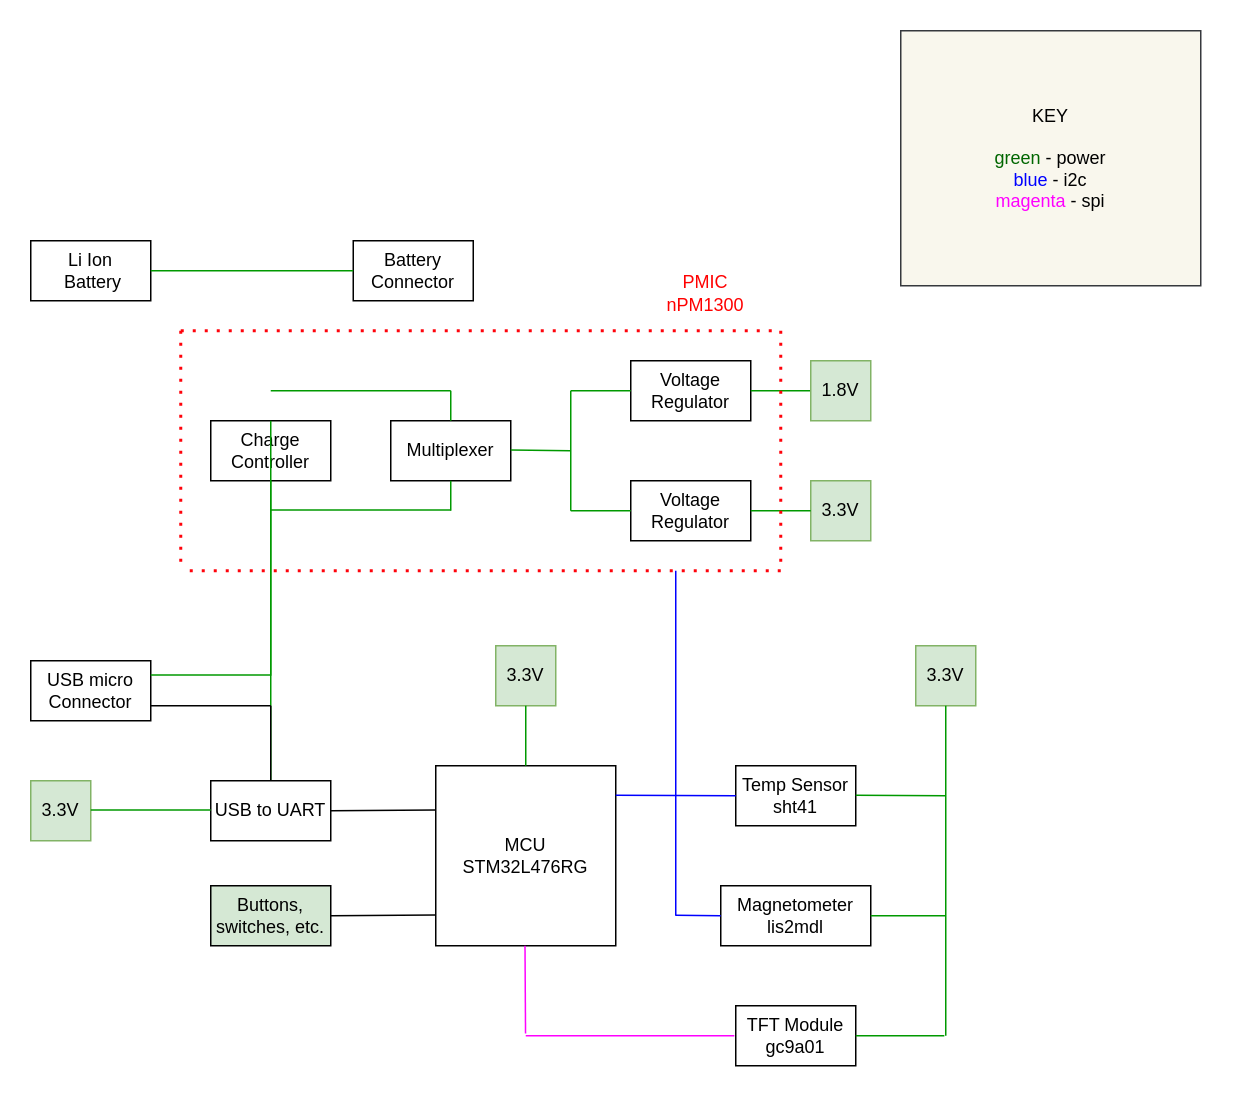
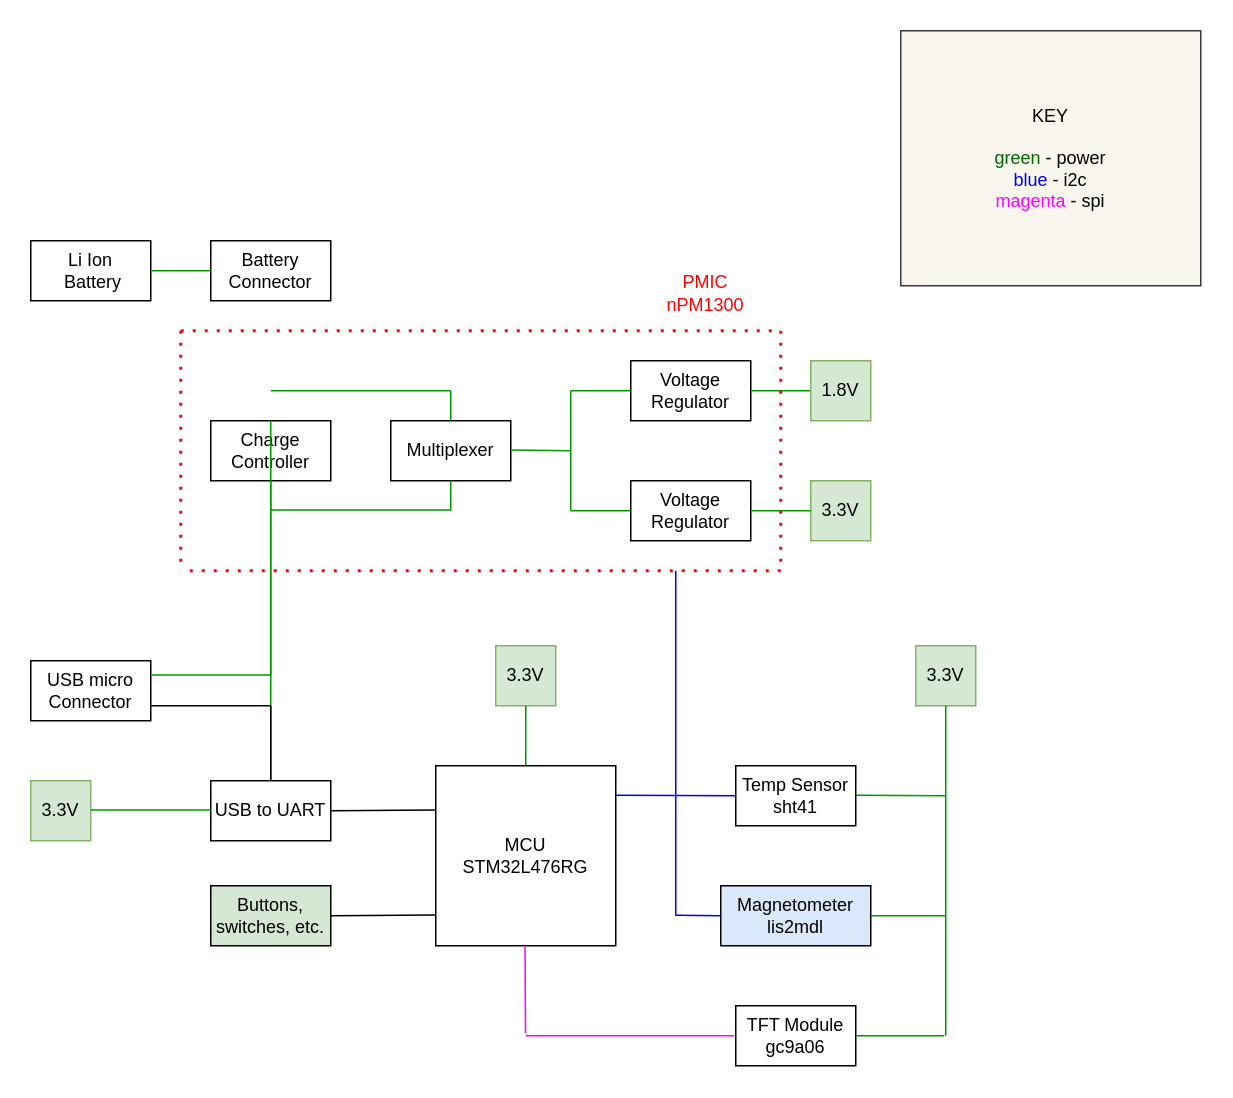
  <mxCell id="0" />
  <mxCell id="1" parent="0" />
  <mxCell id="2" value="&lt;div&gt;MCU&lt;br&gt;&lt;/div&gt;&lt;div&gt;STM32L476RG&lt;/div&gt;" style="rounded=0;whiteSpace=wrap;html=1;" parent="1" vertex="1"><mxGeometry x="290" y="510" width="120" height="120" as="geometry" /></mxCell>
  <mxCell id="3" value="&lt;div&gt;Li Ion&lt;/div&gt;&lt;div&gt;&amp;nbsp;Battery&lt;/div&gt;" style="rounded=0;whiteSpace=wrap;html=1;" parent="1" vertex="1"><mxGeometry x="20" y="160" width="80" height="40" as="geometry" /></mxCell>
- <mxCell id="4" value="&lt;div&gt;Battery &lt;br&gt;&lt;/div&gt;&lt;div&gt;Connector&lt;/div&gt;" style="rounded=0;whiteSpace=wrap;html=1;" parent="1" vertex="1"><mxGeometry x="235" y="160" width="80" height="40" as="geometry" /></mxCell>
+ <mxCell id="4" value="&lt;div&gt;Battery &lt;br&gt;&lt;/div&gt;&lt;div&gt;Connector&lt;/div&gt;" style="rounded=0;whiteSpace=wrap;html=1;" parent="1" vertex="1"><mxGeometry x="140" y="160" width="80" height="40" as="geometry" /></mxCell>
  <mxCell id="5" value="USB micro Connector" style="rounded=0;whiteSpace=wrap;html=1;" parent="1" vertex="1"><mxGeometry x="20" y="440" width="80" height="40" as="geometry" /></mxCell>
- <mxCell id="6" value="&lt;div&gt;TFT Module&lt;/div&gt;&lt;div&gt;gc9a01&lt;br&gt;&lt;/div&gt;" style="rounded=0;whiteSpace=wrap;html=1;" parent="1" vertex="1"><mxGeometry x="490" y="670" width="80" height="40" as="geometry" /></mxCell>
+ <mxCell id="6" value="&lt;div&gt;TFT Module&lt;/div&gt;&lt;div&gt;gc9a06&lt;br&gt;&lt;/div&gt;" style="rounded=0;whiteSpace=wrap;html=1;" parent="1" vertex="1"><mxGeometry x="490" y="670" width="80" height="40" as="geometry" /></mxCell>
  <mxCell id="7" value="&lt;div&gt;Temp Sensor&lt;/div&gt;&lt;div&gt;sht41&lt;br&gt;&lt;/div&gt;" style="rounded=0;whiteSpace=wrap;html=1;" parent="1" vertex="1"><mxGeometry x="490" y="510" width="80" height="40" as="geometry" /></mxCell>
  <mxCell id="8" value="" style="endArrow=none;html=1;rounded=0;entryX=0;entryY=0.5;entryDx=0;entryDy=0;exitX=1;exitY=0.5;exitDx=0;exitDy=0;strokeColor=#009900;" parent="1" source="3" target="4" edge="1"><mxGeometry width="50" height="50" relative="1" as="geometry"><mxPoint x="180" y="260" as="sourcePoint" /><mxPoint x="230" y="210" as="targetPoint" /></mxGeometry></mxCell>
  <mxCell id="9" value="&lt;div&gt;Voltage Regulator&lt;/div&gt;" style="rounded=0;whiteSpace=wrap;html=1;" parent="1" vertex="1"><mxGeometry x="420" y="320" width="80" height="40" as="geometry" /></mxCell>
  <mxCell id="10" value="Multiplexer" style="rounded=0;whiteSpace=wrap;html=1;" parent="1" vertex="1"><mxGeometry x="260" y="280" width="80" height="40" as="geometry" /></mxCell>
  <mxCell id="11" value="3.3V" style="rounded=0;whiteSpace=wrap;html=1;fillColor=#d5e8d4;strokeColor=#82b366;" parent="1" vertex="1"><mxGeometry x="540" y="320" width="40" height="40" as="geometry" /></mxCell>
  <mxCell id="12" value="" style="endArrow=none;html=1;rounded=0;exitX=1;exitY=0.5;exitDx=0;exitDy=0;entryX=0;entryY=0.5;entryDx=0;entryDy=0;strokeColor=#009900;" parent="1" source="9" target="11" edge="1"><mxGeometry width="50" height="50" relative="1" as="geometry"><mxPoint x="640" y="400" as="sourcePoint" /><mxPoint x="690" y="350" as="targetPoint" /></mxGeometry></mxCell>
  <mxCell id="13" value="" style="endArrow=none;html=1;rounded=0;strokeColor=#FF00FF;" parent="1" edge="1"><mxGeometry width="50" height="50" relative="1" as="geometry"><mxPoint x="350" y="690" as="sourcePoint" /><mxPoint x="489.04" y="690" as="targetPoint" /></mxGeometry></mxCell>
  <mxCell id="14" value="&lt;div&gt;3.3V&lt;/div&gt;" style="rounded=0;whiteSpace=wrap;html=1;fillColor=#d5e8d4;strokeColor=#82b366;" parent="1" vertex="1"><mxGeometry x="330" y="430" width="40" height="40" as="geometry" /></mxCell>
  <mxCell id="15" value="" style="endArrow=none;html=1;rounded=0;entryX=0.5;entryY=1;entryDx=0;entryDy=0;strokeColor=#009900;" parent="1" target="14" edge="1"><mxGeometry width="50" height="50" relative="1" as="geometry"><mxPoint x="350" y="510" as="sourcePoint" /><mxPoint x="270" y="500" as="targetPoint" /></mxGeometry></mxCell>
  <mxCell id="16" value="&lt;div&gt;Voltage Regulator&lt;/div&gt;" style="rounded=0;whiteSpace=wrap;html=1;" parent="1" vertex="1"><mxGeometry x="420" y="240" width="80" height="40" as="geometry" /></mxCell>
  <mxCell id="17" value="" style="endArrow=none;html=1;rounded=0;exitX=1;exitY=0.5;exitDx=0;exitDy=0;entryX=0;entryY=0.5;entryDx=0;entryDy=0;strokeColor=#009900;" parent="1" source="16" edge="1"><mxGeometry width="50" height="50" relative="1" as="geometry"><mxPoint x="640" y="320" as="sourcePoint" /><mxPoint x="540" y="260" as="targetPoint" /></mxGeometry></mxCell>
  <mxCell id="18" value="" style="endArrow=none;html=1;rounded=0;strokeColor=#009900;" parent="1" edge="1"><mxGeometry width="50" height="50" relative="1" as="geometry"><mxPoint x="380" y="340" as="sourcePoint" /><mxPoint x="380" y="260" as="targetPoint" /></mxGeometry></mxCell>
  <mxCell id="19" value="" style="endArrow=none;html=1;rounded=0;entryX=0;entryY=0.5;entryDx=0;entryDy=0;strokeColor=#009900;" parent="1" target="16" edge="1"><mxGeometry width="50" height="50" relative="1" as="geometry"><mxPoint x="380" y="260" as="sourcePoint" /><mxPoint x="430" y="190" as="targetPoint" /></mxGeometry></mxCell>
  <mxCell id="20" value="Charge Controller" style="rounded=0;whiteSpace=wrap;html=1;" parent="1" vertex="1"><mxGeometry x="140" y="280" width="80" height="40" as="geometry" /></mxCell>
  <mxCell id="21" value="" style="endArrow=none;html=1;rounded=0;exitX=0.5;exitY=0;exitDx=0;exitDy=0;strokeColor=#009900;" parent="1" source="20" target="48" edge="1"><mxGeometry width="50" height="50" relative="1" as="geometry"><mxPoint x="80" y="350" as="sourcePoint" /><mxPoint x="130" y="300" as="targetPoint" /></mxGeometry></mxCell>
  <mxCell id="22" value="" style="endArrow=none;html=1;rounded=0;entryX=0.5;entryY=1;entryDx=0;entryDy=0;strokeColor=#009900;" parent="1" target="20" edge="1"><mxGeometry width="50" height="50" relative="1" as="geometry"><mxPoint x="180" y="450" as="sourcePoint" /><mxPoint x="250" y="420" as="targetPoint" /></mxGeometry></mxCell>
  <mxCell id="23" value="" style="endArrow=none;html=1;rounded=0;entryX=0;entryY=0.5;entryDx=0;entryDy=0;strokeColor=#009900;" parent="1" target="9" edge="1"><mxGeometry width="50" height="50" relative="1" as="geometry"><mxPoint x="380" y="340" as="sourcePoint" /><mxPoint x="370" y="380" as="targetPoint" /></mxGeometry></mxCell>
  <mxCell id="24" value="" style="endArrow=none;html=1;rounded=0;strokeColor=#009900;" parent="1" edge="1"><mxGeometry width="50" height="50" relative="1" as="geometry"><mxPoint x="180" y="260" as="sourcePoint" /><mxPoint x="300" y="260" as="targetPoint" /></mxGeometry></mxCell>
  <mxCell id="25" value="" style="endArrow=none;html=1;rounded=0;exitX=0.5;exitY=0;exitDx=0;exitDy=0;strokeColor=#009900;" parent="1" source="10" edge="1"><mxGeometry width="50" height="50" relative="1" as="geometry"><mxPoint x="300" y="300" as="sourcePoint" /><mxPoint x="300" y="260" as="targetPoint" /></mxGeometry></mxCell>
  <mxCell id="26" value="" style="endArrow=none;html=1;rounded=0;entryX=0.5;entryY=1;entryDx=0;entryDy=0;strokeColor=#009900;" parent="1" target="10" edge="1"><mxGeometry width="50" height="50" relative="1" as="geometry"><mxPoint x="300" y="340" as="sourcePoint" /><mxPoint x="280" y="450" as="targetPoint" /></mxGeometry></mxCell>
  <mxCell id="27" value="" style="endArrow=none;dashed=1;html=1;dashPattern=1 3;strokeWidth=2;rounded=0;strokeColor=#FF030B;" parent="1" edge="1"><mxGeometry width="50" height="50" relative="1" as="geometry"><mxPoint x="120" y="220" as="sourcePoint" /><mxPoint x="520" y="220" as="targetPoint" /></mxGeometry></mxCell>
  <mxCell id="28" value="" style="endArrow=none;dashed=1;html=1;dashPattern=1 3;strokeWidth=2;rounded=0;strokeColor=#FF030B;" parent="1" edge="1"><mxGeometry width="50" height="50" relative="1" as="geometry"><mxPoint x="520" y="380" as="sourcePoint" /><mxPoint x="120" y="380" as="targetPoint" /></mxGeometry></mxCell>
  <mxCell id="29" value="" style="endArrow=none;dashed=1;html=1;dashPattern=1 3;strokeWidth=2;rounded=0;strokeColor=#FF030B;" parent="1" edge="1"><mxGeometry width="50" height="50" relative="1" as="geometry"><mxPoint x="520" y="220" as="sourcePoint" /><mxPoint x="520" y="380" as="targetPoint" /></mxGeometry></mxCell>
  <mxCell id="30" value="" style="endArrow=none;dashed=1;html=1;dashPattern=1 3;strokeWidth=2;rounded=0;strokeColor=#FF030B;" parent="1" edge="1"><mxGeometry width="50" height="50" relative="1" as="geometry"><mxPoint x="120" y="220" as="sourcePoint" /><mxPoint x="120" y="380" as="targetPoint" /></mxGeometry></mxCell>
- <mxCell id="31" value="&lt;div&gt;Magnetometer&lt;/div&gt;&lt;div&gt;lis2mdl&lt;br&gt;&lt;/div&gt;" style="rounded=0;whiteSpace=wrap;html=1;" vertex="1" parent="1"><mxGeometry x="480" y="590" width="100" height="40" as="geometry" /></mxCell>
+ <mxCell id="31" value="&lt;div&gt;Magnetometer&lt;/div&gt;&lt;div&gt;lis2mdl&lt;br&gt;&lt;/div&gt;" style="rounded=0;whiteSpace=wrap;html=1;fillColor=#dae8fc;" vertex="1" parent="1"><mxGeometry x="480" y="590" width="100" height="40" as="geometry" /></mxCell>
  <mxCell id="32" value="&lt;div&gt;3.3V&lt;/div&gt;" style="rounded=0;whiteSpace=wrap;html=1;fillColor=#d5e8d4;strokeColor=#82b366;" vertex="1" parent="1"><mxGeometry x="610" y="430" width="40" height="40" as="geometry" /></mxCell>
  <mxCell id="33" value="" style="endArrow=none;html=1;rounded=0;strokeColor=#009900;exitX=1;exitY=0.5;exitDx=0;exitDy=0;" edge="1" parent="1" source="6"><mxGeometry width="50" height="50" relative="1" as="geometry"><mxPoint x="579.04" y="650" as="sourcePoint" /><mxPoint x="629.04" y="690" as="targetPoint" /></mxGeometry></mxCell>
  <mxCell id="34" value="" style="endArrow=none;html=1;rounded=0;strokeColor=#009900;exitX=1;exitY=0.5;exitDx=0;exitDy=0;" edge="1" parent="1"><mxGeometry width="50" height="50" relative="1" as="geometry"><mxPoint x="570" y="529.66" as="sourcePoint" /><mxPoint x="630" y="530" as="targetPoint" /></mxGeometry></mxCell>
  <mxCell id="35" value="" style="endArrow=none;html=1;rounded=0;strokeColor=#009900;exitX=1;exitY=0.5;exitDx=0;exitDy=0;" edge="1" parent="1" source="31"><mxGeometry width="50" height="50" relative="1" as="geometry"><mxPoint x="570" y="609.66" as="sourcePoint" /><mxPoint x="630" y="610" as="targetPoint" /></mxGeometry></mxCell>
  <mxCell id="36" value="" style="endArrow=none;html=1;rounded=0;entryX=0.5;entryY=1;entryDx=0;entryDy=0;strokeColor=#009900;" edge="1" parent="1" target="32"><mxGeometry width="50" height="50" relative="1" as="geometry"><mxPoint x="630" y="690" as="sourcePoint" /><mxPoint x="630" y="390" as="targetPoint" /></mxGeometry></mxCell>
  <mxCell id="37" value="" style="endArrow=none;html=1;rounded=0;strokeColor=#0000FF;exitX=1;exitY=0.5;exitDx=0;exitDy=0;entryX=0;entryY=0.5;entryDx=0;entryDy=0;" edge="1" parent="1" target="7"><mxGeometry width="50" height="50" relative="1" as="geometry"><mxPoint x="410" y="529.66" as="sourcePoint" /><mxPoint x="470" y="529.66" as="targetPoint" /></mxGeometry></mxCell>
  <mxCell id="38" value="" style="endArrow=none;html=1;rounded=0;strokeColor=#0000FF;" edge="1" parent="1"><mxGeometry width="50" height="50" relative="1" as="geometry"><mxPoint x="450" y="530" as="sourcePoint" /><mxPoint x="450" y="610" as="targetPoint" /></mxGeometry></mxCell>
  <mxCell id="39" value="" style="endArrow=none;html=1;rounded=0;strokeColor=#0000FF;exitX=1;exitY=0.5;exitDx=0;exitDy=0;" edge="1" parent="1"><mxGeometry width="50" height="50" relative="1" as="geometry"><mxPoint x="450" y="609.66" as="sourcePoint" /><mxPoint x="480" y="610" as="targetPoint" /></mxGeometry></mxCell>
  <mxCell id="40" value="" style="endArrow=none;html=1;rounded=0;strokeColor=#FF00FF;exitX=0.672;exitY=1.013;exitDx=0;exitDy=0;exitPerimeter=0;" edge="1" parent="1"><mxGeometry width="50" height="50" relative="1" as="geometry"><mxPoint x="349.5" y="630" as="sourcePoint" /><mxPoint x="349.86" y="688.44" as="targetPoint" /></mxGeometry></mxCell>
  <mxCell id="41" value="&lt;div&gt;KEY&lt;/div&gt;&lt;div&gt;&lt;br&gt;&lt;/div&gt;&lt;div&gt;&lt;span style=&quot;color: rgb(0, 102, 0);&quot;&gt;green &lt;/span&gt;- power&lt;/div&gt;&lt;div&gt;&lt;span style=&quot;color: rgb(0, 0, 255);&quot;&gt;blue &lt;/span&gt;- i2c&lt;/div&gt;&lt;div&gt;&lt;span style=&quot;color: rgb(255, 0, 255);&quot;&gt;magenta&lt;/span&gt; - spi&lt;/div&gt;" style="rounded=0;whiteSpace=wrap;html=1;fillColor=#f9f7ed;strokeColor=#36393d;" vertex="1" parent="1"><mxGeometry x="600" y="20" width="200" height="170" as="geometry" /></mxCell>
  <mxCell id="42" value="&lt;div&gt;PMIC&lt;br&gt;&lt;/div&gt;&lt;div&gt;nPM1300&lt;/div&gt;" style="text;html=1;align=center;verticalAlign=middle;whiteSpace=wrap;rounded=0;fontColor=#FF0000;" vertex="1" parent="1"><mxGeometry x="440" y="180" width="60" height="30" as="geometry" /></mxCell>
  <mxCell id="43" value="1.8V" style="rounded=0;whiteSpace=wrap;html=1;fillColor=#d5e8d4;strokeColor=#82b366;" vertex="1" parent="1"><mxGeometry x="540" y="240" width="40" height="40" as="geometry" /></mxCell>
  <mxCell id="44" value="" style="endArrow=none;html=1;rounded=0;strokeColor=#0000FF;" edge="1" parent="1"><mxGeometry width="50" height="50" relative="1" as="geometry"><mxPoint x="450" y="380" as="sourcePoint" /><mxPoint x="450" y="530" as="targetPoint" /></mxGeometry></mxCell>
  <mxCell id="45" value="" style="endArrow=none;html=1;rounded=0;strokeColor=#009900;" edge="1" parent="1"><mxGeometry width="50" height="50" relative="1" as="geometry"><mxPoint x="180" y="339.5" as="sourcePoint" /><mxPoint x="300" y="339.5" as="targetPoint" /></mxGeometry></mxCell>
  <mxCell id="46" value="" style="endArrow=none;html=1;rounded=0;strokeColor=#009900;" edge="1" parent="1"><mxGeometry width="50" height="50" relative="1" as="geometry"><mxPoint x="340" y="299.5" as="sourcePoint" /><mxPoint x="380" y="300" as="targetPoint" /></mxGeometry></mxCell>
  <mxCell id="47" value="" style="endArrow=none;html=1;rounded=0;entryX=1;entryY=0.5;entryDx=0;entryDy=0;strokeColor=#009900;" edge="1" parent="1"><mxGeometry width="50" height="50" relative="1" as="geometry"><mxPoint x="180" y="449.5" as="sourcePoint" /><mxPoint x="100" y="449.5" as="targetPoint" /></mxGeometry></mxCell>
  <mxCell id="48" value="USB to UART" style="rounded=0;whiteSpace=wrap;html=1;" vertex="1" parent="1"><mxGeometry x="140" y="520" width="80" height="40" as="geometry" /></mxCell>
  <mxCell id="49" value="" style="endArrow=none;html=1;rounded=0;entryX=1;entryY=0.75;entryDx=0;entryDy=0;strokeColor=#000000;" edge="1" parent="1" target="5"><mxGeometry width="50" height="50" relative="1" as="geometry"><mxPoint x="180" y="470" as="sourcePoint" /><mxPoint x="100" y="469" as="targetPoint" /></mxGeometry></mxCell>
  <mxCell id="50" value="" style="endArrow=none;html=1;rounded=0;strokeColor=#000000;exitX=0.5;exitY=0;exitDx=0;exitDy=0;" edge="1" parent="1" source="48"><mxGeometry width="50" height="50" relative="1" as="geometry"><mxPoint x="170" y="479" as="sourcePoint" /><mxPoint x="180" y="470" as="targetPoint" /></mxGeometry></mxCell>
  <mxCell id="51" value="" style="endArrow=none;html=1;rounded=0;strokeColor=#000000;" edge="1" parent="1"><mxGeometry width="50" height="50" relative="1" as="geometry"><mxPoint x="290" y="539.5" as="sourcePoint" /><mxPoint x="220" y="540" as="targetPoint" /></mxGeometry></mxCell>
  <mxCell id="52" value="&lt;div&gt;3.3V&lt;/div&gt;" style="rounded=0;whiteSpace=wrap;html=1;fillColor=#d5e8d4;strokeColor=#82b366;" vertex="1" parent="1"><mxGeometry x="20" y="520" width="40" height="40" as="geometry" /></mxCell>
  <mxCell id="53" value="" style="endArrow=none;html=1;rounded=0;entryX=1;entryY=0.5;entryDx=0;entryDy=0;strokeColor=#009900;" edge="1" parent="1"><mxGeometry width="50" height="50" relative="1" as="geometry"><mxPoint x="140" y="539.5" as="sourcePoint" /><mxPoint x="60" y="539.5" as="targetPoint" /></mxGeometry></mxCell>
  <mxCell id="54" value="Buttons, switches, etc." style="rounded=0;whiteSpace=wrap;html=1;fillColor=#d5e8d4;" vertex="1" parent="1"><mxGeometry x="140" y="590" width="80" height="40" as="geometry" /></mxCell>
  <mxCell id="55" value="" style="endArrow=none;html=1;rounded=0;strokeColor=#000000;" edge="1" parent="1"><mxGeometry width="50" height="50" relative="1" as="geometry"><mxPoint x="290" y="609.5" as="sourcePoint" /><mxPoint x="220" y="610" as="targetPoint" /></mxGeometry></mxCell>
